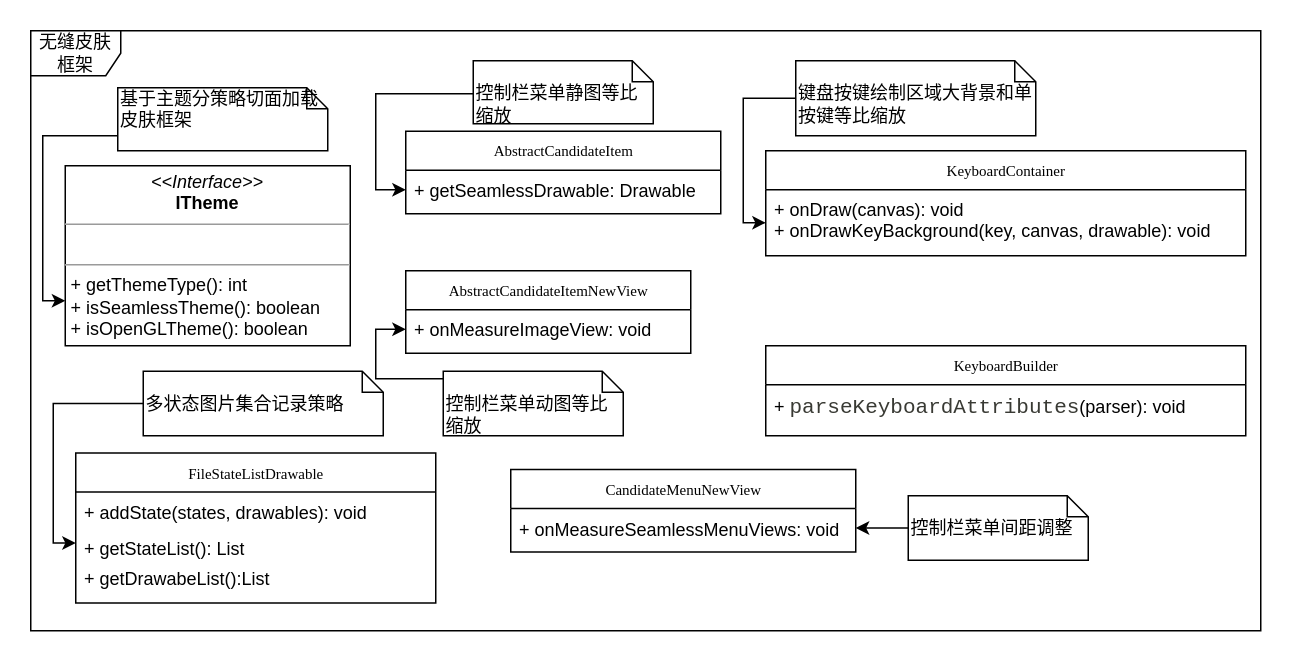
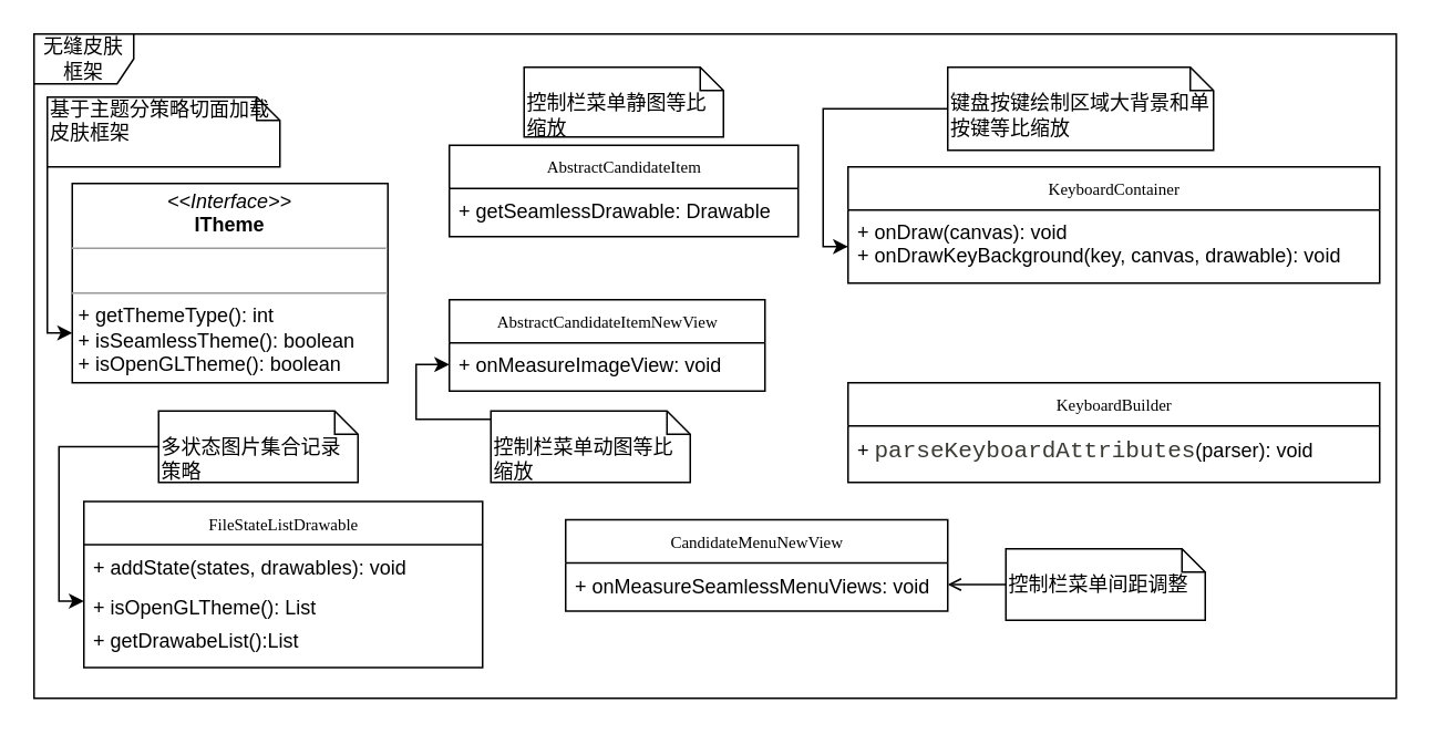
  <mxCell id="0" />
  <mxCell id="1" parent="0" />
  <mxCell id="2" value="无缝皮肤框架" style="shape=umlFrame;whiteSpace=wrap;html=1;" vertex="1" parent="1"><mxGeometry x="20" y="20" width="820" height="400" as="geometry" /></mxCell>
  <mxCell id="3" value="&lt;p style=&quot;margin: 0px ; margin-top: 4px ; text-align: center&quot;&gt;&lt;i&gt;&amp;lt;&amp;lt;Interface&amp;gt;&amp;gt;&lt;/i&gt;&lt;br&gt;&lt;b&gt;ITheme&lt;/b&gt;&lt;/p&gt;&lt;hr size=&quot;1&quot;&gt;&lt;p style=&quot;margin: 0px ; margin-left: 4px&quot;&gt;&lt;br&gt;&lt;/p&gt;&lt;hr size=&quot;1&quot;&gt;&lt;p style=&quot;margin: 0px ; margin-left: 4px&quot;&gt;+ getThemeType(): int&lt;br&gt;+ isSeamlessTheme(): boolean&lt;/p&gt;&lt;p style=&quot;margin: 0px ; margin-left: 4px&quot;&gt;+&amp;nbsp;isOpenGLTheme(): boolean&lt;/p&gt;" style="verticalAlign=top;align=left;overflow=fill;fontSize=12;fontFamily=Helvetica;html=1;rounded=0;shadow=0;comic=0;labelBackgroundColor=none;strokeWidth=1" vertex="1" parent="1"><mxGeometry x="43" y="110" width="190" height="120" as="geometry" /></mxCell>
  <mxCell id="4" value="AbstractCandidateItemNewView" style="swimlane;html=1;fontStyle=0;childLayout=stackLayout;horizontal=1;startSize=26;fillColor=none;horizontalStack=0;resizeParent=1;resizeLast=0;collapsible=1;marginBottom=0;swimlaneFillColor=#ffffff;rounded=0;shadow=0;comic=0;labelBackgroundColor=none;strokeWidth=1;fontFamily=Verdana;fontSize=10;align=center;" vertex="1" parent="1"><mxGeometry x="270" y="180" width="190" height="55" as="geometry" /></mxCell>
  <mxCell id="5" value="+ onMeasureImageView: void" style="text;html=1;strokeColor=none;fillColor=none;align=left;verticalAlign=top;spacingLeft=4;spacingRight=4;whiteSpace=wrap;overflow=hidden;rotatable=0;points=[[0,0.5],[1,0.5]];portConstraint=eastwest;" vertex="1" parent="4"><mxGeometry y="26" width="190" height="26" as="geometry" /></mxCell>
  <mxCell id="6" value="CandidateMenuNewView" style="swimlane;html=1;fontStyle=0;childLayout=stackLayout;horizontal=1;startSize=26;fillColor=none;horizontalStack=0;resizeParent=1;resizeLast=0;collapsible=1;marginBottom=0;swimlaneFillColor=#ffffff;rounded=0;shadow=0;comic=0;labelBackgroundColor=none;strokeWidth=1;fontFamily=Verdana;fontSize=10;align=center;" vertex="1" parent="1"><mxGeometry x="340" y="312.5" width="230" height="55" as="geometry" /></mxCell>
  <mxCell id="7" value="+ onMeasureSeamlessMenuViews: void" style="text;html=1;strokeColor=none;fillColor=none;align=left;verticalAlign=top;spacingLeft=4;spacingRight=4;whiteSpace=wrap;overflow=hidden;rotatable=0;points=[[0,0.5],[1,0.5]];portConstraint=eastwest;" vertex="1" parent="6"><mxGeometry y="26" width="230" height="26" as="geometry" /></mxCell>
- <mxCell id="8" style="edgeStyle=orthogonalEdgeStyle;rounded=0;orthogonalLoop=1;jettySize=auto;html=1;entryX=1;entryY=0.5;entryDx=0;entryDy=0;" edge="1" parent="1" source="9" target="7"><mxGeometry relative="1" as="geometry" /></mxCell>
+ <mxCell id="8" style="edgeStyle=orthogonalEdgeStyle;rounded=0;orthogonalLoop=1;jettySize=auto;html=1;entryX=1;entryY=0.5;entryDx=0;entryDy=0;endArrow=open;" edge="1" parent="1" source="9" target="7"><mxGeometry relative="1" as="geometry" /></mxCell>
  <mxCell id="9" value="&lt;br&gt;控制栏菜单间距调整" style="shape=note;whiteSpace=wrap;html=1;size=14;verticalAlign=top;align=left;spacingTop=-6;" vertex="1" parent="1"><mxGeometry x="605" y="330" width="120" height="43" as="geometry" /></mxCell>
- <mxCell id="10" style="edgeStyle=orthogonalEdgeStyle;rounded=0;orthogonalLoop=1;jettySize=auto;html=1;entryX=0;entryY=0.5;entryDx=0;entryDy=0;" edge="1" parent="1" source="11" target="21"><mxGeometry relative="1" as="geometry"><Array as="points"><mxPoint x="250" y="62" /><mxPoint x="250" y="126" /></Array></mxGeometry></mxCell>
  <mxCell id="11" value="&lt;br&gt;控制栏菜单静图等比缩放" style="shape=note;whiteSpace=wrap;html=1;size=14;verticalAlign=top;align=left;spacingTop=-6;" vertex="1" parent="1"><mxGeometry x="315" y="40" width="120" height="42" as="geometry" /></mxCell>
  <mxCell id="12" style="edgeStyle=orthogonalEdgeStyle;rounded=0;orthogonalLoop=1;jettySize=auto;html=1;entryX=0;entryY=0.5;entryDx=0;entryDy=0;" edge="1" parent="1" source="13" target="5"><mxGeometry relative="1" as="geometry"><Array as="points"><mxPoint x="250" y="252" /><mxPoint x="250" y="219" /></Array></mxGeometry></mxCell>
  <mxCell id="13" value="&lt;br&gt;控制栏菜单动图等比缩放" style="shape=note;whiteSpace=wrap;html=1;size=14;verticalAlign=top;align=left;spacingTop=-6;" vertex="1" parent="1"><mxGeometry x="295" y="247" width="120" height="43" as="geometry" /></mxCell>
  <mxCell id="14" value="KeyboardBuilder" style="swimlane;html=1;fontStyle=0;childLayout=stackLayout;horizontal=1;startSize=26;fillColor=none;horizontalStack=0;resizeParent=1;resizeLast=0;collapsible=1;marginBottom=0;swimlaneFillColor=#ffffff;rounded=0;shadow=0;comic=0;labelBackgroundColor=none;strokeWidth=1;fontFamily=Verdana;fontSize=10;align=center;" vertex="1" parent="1"><mxGeometry x="510" y="230" width="320" height="60" as="geometry" /></mxCell>
  <mxCell id="15" value="+&amp;nbsp;&lt;span style=&quot;color: rgb(57 , 58 , 52) ; font-family: &amp;#34;consolas&amp;#34; , &amp;#34;courier&amp;#34; , monospace ; font-size: 14px ; background-color: rgb(255 , 255 , 255)&quot;&gt;parseKeyboardAttributes&lt;/span&gt;(parser): void" style="text;html=1;strokeColor=none;fillColor=none;align=left;verticalAlign=top;spacingLeft=4;spacingRight=4;whiteSpace=wrap;overflow=hidden;rotatable=0;points=[[0,0.5],[1,0.5]];portConstraint=eastwest;" vertex="1" parent="14"><mxGeometry y="26" width="320" height="34" as="geometry" /></mxCell>
  <mxCell id="16" value="KeyboardContainer" style="swimlane;html=1;fontStyle=0;childLayout=stackLayout;horizontal=1;startSize=26;fillColor=none;horizontalStack=0;resizeParent=1;resizeLast=0;collapsible=1;marginBottom=0;swimlaneFillColor=#ffffff;rounded=0;shadow=0;comic=0;labelBackgroundColor=none;strokeWidth=1;fontFamily=Verdana;fontSize=10;align=center;" vertex="1" parent="1"><mxGeometry x="510" y="100" width="320" height="70" as="geometry" /></mxCell>
  <mxCell id="17" value="+ onDraw(canvas): void&lt;br&gt;+ onDrawKeyBackground(key, canvas, drawable): void" style="text;html=1;strokeColor=none;fillColor=none;align=left;verticalAlign=top;spacingLeft=4;spacingRight=4;whiteSpace=wrap;overflow=hidden;rotatable=0;points=[[0,0.5],[1,0.5]];portConstraint=eastwest;" vertex="1" parent="16"><mxGeometry y="26" width="320" height="44" as="geometry" /></mxCell>
  <mxCell id="18" style="edgeStyle=orthogonalEdgeStyle;rounded=0;orthogonalLoop=1;jettySize=auto;html=1;" edge="1" parent="1" source="19" target="17"><mxGeometry relative="1" as="geometry"><Array as="points"><mxPoint x="495" y="65" /><mxPoint x="495" y="148" /></Array></mxGeometry></mxCell>
- <mxCell id="19" value="&lt;br&gt;键盘按键绘制区域大背景和单按键等比缩放" style="shape=note;whiteSpace=wrap;html=1;size=14;verticalAlign=top;align=left;spacingTop=-6;" vertex="1" parent="1"><mxGeometry x="530" y="40" width="160" height="50" as="geometry" /></mxCell>
+ <mxCell id="19" value="&lt;br&gt;键盘按键绘制区域大背景和单按键等比缩放" style="shape=note;whiteSpace=wrap;html=1;size=14;verticalAlign=top;align=left;spacingTop=-6;" vertex="1" parent="1"><mxGeometry x="570" y="40" width="160" height="50" as="geometry" /></mxCell>
  <mxCell id="20" value="AbstractCandidateItem" style="swimlane;html=1;fontStyle=0;childLayout=stackLayout;horizontal=1;startSize=26;fillColor=none;horizontalStack=0;resizeParent=1;resizeLast=0;collapsible=1;marginBottom=0;swimlaneFillColor=#ffffff;rounded=0;shadow=0;comic=0;labelBackgroundColor=none;strokeWidth=1;fontFamily=Verdana;fontSize=10;align=center;" vertex="1" parent="1"><mxGeometry x="270" y="87" width="210" height="55" as="geometry" /></mxCell>
  <mxCell id="21" value="+ getSeamlessDrawable: Drawable" style="text;html=1;strokeColor=none;fillColor=none;align=left;verticalAlign=top;spacingLeft=4;spacingRight=4;whiteSpace=wrap;overflow=hidden;rotatable=0;points=[[0,0.5],[1,0.5]];portConstraint=eastwest;" vertex="1" parent="20"><mxGeometry y="26" width="210" height="26" as="geometry" /></mxCell>
  <mxCell id="22" style="edgeStyle=orthogonalEdgeStyle;rounded=0;orthogonalLoop=1;jettySize=auto;html=1;entryX=0;entryY=0.5;entryDx=0;entryDy=0;" edge="1" parent="1" source="23" target="26"><mxGeometry relative="1" as="geometry"><Array as="points"><mxPoint x="35" y="269" /><mxPoint x="35" y="362" /></Array></mxGeometry></mxCell>
- <mxCell id="23" value="&lt;br&gt;多状态图片集合记录策略" style="shape=note;whiteSpace=wrap;html=1;size=14;verticalAlign=top;align=left;spacingTop=-6;" vertex="1" parent="1"><mxGeometry x="95" y="247" width="160" height="43" as="geometry" /></mxCell>
+ <mxCell id="23" value="&lt;br&gt;多状态图片集合记录策略" style="shape=note;whiteSpace=wrap;html=1;size=14;verticalAlign=top;align=left;spacingTop=-6;" vertex="1" parent="1"><mxGeometry x="95" y="247" width="120" height="43" as="geometry" /></mxCell>
  <mxCell id="24" value="FileStateListDrawable" style="swimlane;html=1;fontStyle=0;childLayout=stackLayout;horizontal=1;startSize=26;fillColor=none;horizontalStack=0;resizeParent=1;resizeLast=0;collapsible=1;marginBottom=0;swimlaneFillColor=#ffffff;rounded=0;shadow=0;comic=0;labelBackgroundColor=none;strokeWidth=1;fontFamily=Verdana;fontSize=10;align=center;" vertex="1" parent="1"><mxGeometry x="50" y="301.5" width="240" height="100" as="geometry" /></mxCell>
  <mxCell id="25" value="+&amp;nbsp;addState(states, drawables): void" style="text;html=1;strokeColor=none;fillColor=none;align=left;verticalAlign=top;spacingLeft=4;spacingRight=4;whiteSpace=wrap;overflow=hidden;rotatable=0;points=[[0,0.5],[1,0.5]];portConstraint=eastwest;" vertex="1" parent="24"><mxGeometry y="26" width="240" height="24" as="geometry" /></mxCell>
- <mxCell id="26" value="+&amp;nbsp;getStateList(): List" style="text;html=1;strokeColor=none;fillColor=none;align=left;verticalAlign=top;spacingLeft=4;spacingRight=4;whiteSpace=wrap;overflow=hidden;rotatable=0;points=[[0,0.5],[1,0.5]];portConstraint=eastwest;" vertex="1" parent="24"><mxGeometry y="50" width="240" height="20" as="geometry" /></mxCell>
+ <mxCell id="26" value="+&amp;nbsp;isOpenGLTheme(): List" style="text;html=1;strokeColor=none;fillColor=none;align=left;verticalAlign=top;spacingLeft=4;spacingRight=4;whiteSpace=wrap;overflow=hidden;rotatable=0;points=[[0,0.5],[1,0.5]];portConstraint=eastwest;" vertex="1" parent="24"><mxGeometry y="50" width="240" height="20" as="geometry" /></mxCell>
  <mxCell id="27" value="+&amp;nbsp;getDrawabeList():List" style="text;html=1;strokeColor=none;fillColor=none;align=left;verticalAlign=top;spacingLeft=4;spacingRight=4;whiteSpace=wrap;overflow=hidden;rotatable=0;points=[[0,0.5],[1,0.5]];portConstraint=eastwest;" vertex="1" parent="24"><mxGeometry y="70" width="240" height="30" as="geometry" /></mxCell>
  <mxCell id="28" style="edgeStyle=orthogonalEdgeStyle;rounded=0;orthogonalLoop=1;jettySize=auto;html=1;entryX=0;entryY=0.75;entryDx=0;entryDy=0;" edge="1" parent="1" source="29" target="3"><mxGeometry relative="1" as="geometry"><mxPoint x="-12" y="210" as="targetPoint" /><Array as="points"><mxPoint x="28" y="90" /><mxPoint x="28" y="200" /></Array></mxGeometry></mxCell>
- <mxCell id="29" value="基于主题分策略切面加载皮肤框架" style="shape=note;whiteSpace=wrap;html=1;size=14;verticalAlign=top;align=left;spacingTop=-6;" vertex="1" parent="1"><mxGeometry x="78" y="58" width="140" height="42" as="geometry" /></mxCell>
+ <mxCell id="29" value="基于主题分策略切面加载皮肤框架" style="shape=note;whiteSpace=wrap;html=1;size=14;verticalAlign=top;align=left;spacingTop=-6;" vertex="1" parent="1"><mxGeometry x="28" y="58" width="140" height="42" as="geometry" /></mxCell>
